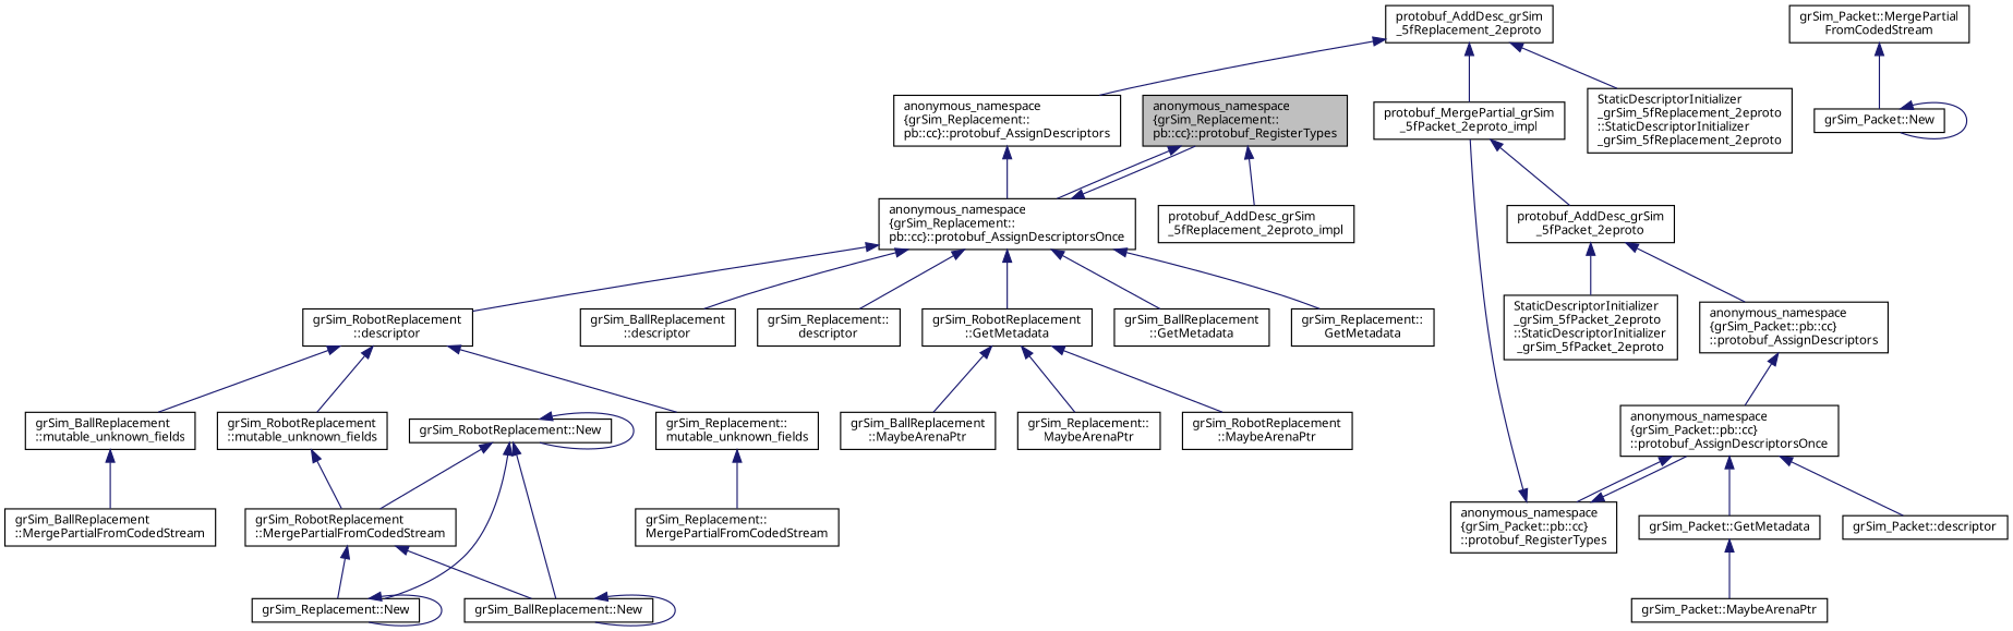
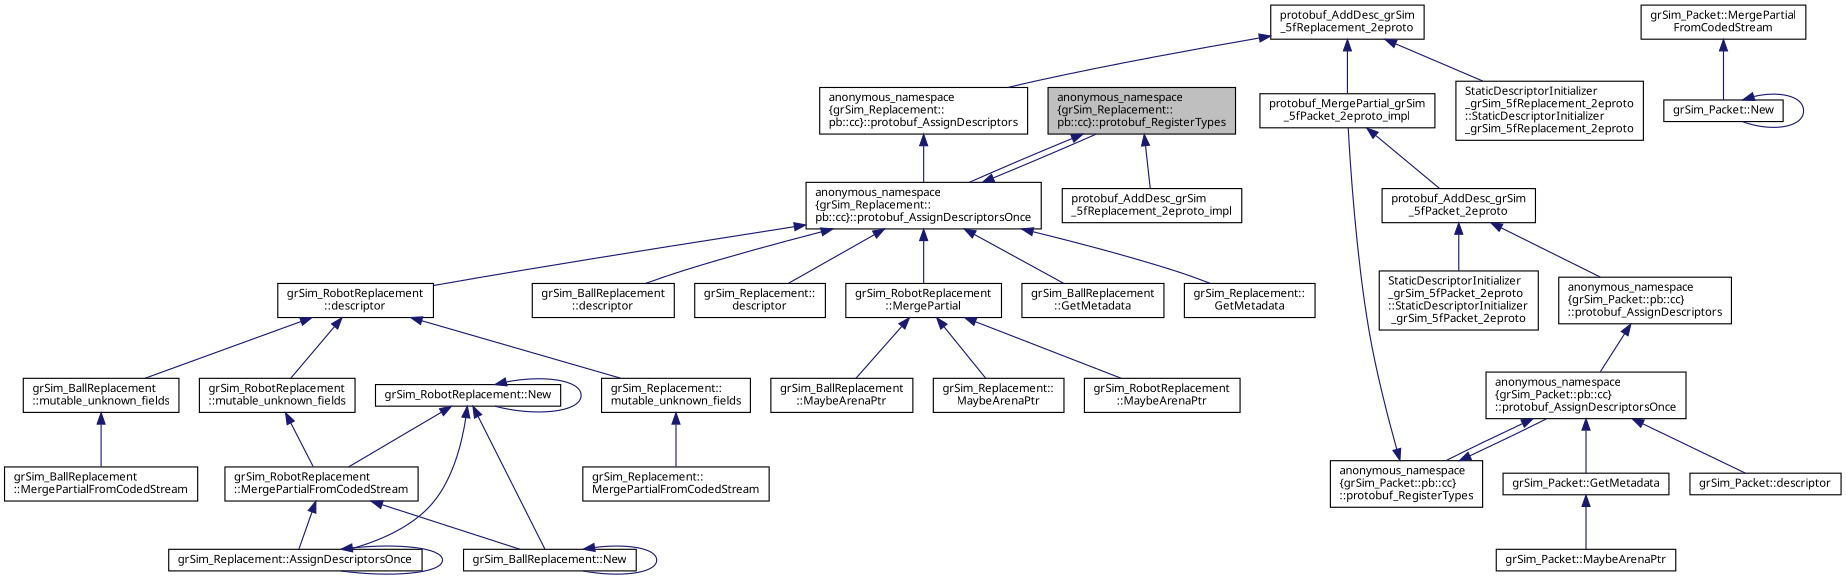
  digraph {
    fontname="Noto Sans"
    rankdir=TB
    node [color=black fillcolor=white fontname="Noto Sans" fontsize=10 shape=record style=filled]
    edge [color=midnightblue dir=back fontname="Noto Sans" fontsize=10 labelfontname=Helvetica labelfontsize=10 style=solid]
    n1 [fillcolor=grey75 fontcolor=black height=0.2 label="anonymous_namespace\l\{grSim_Replacement::\lpb::cc\}::protobuf_RegisterTypes" width=0.4]
    n2 [height=0.2 label="protobuf_AddDesc_grSim\l_5fReplacement_2eproto_impl" width=0.4]
    n3 [height=0.2 label="anonymous_namespace\l\{grSim_Replacement::\lpb::cc\}::protobuf_AssignDescriptorsOnce" width=0.4]
    n4 [height=0.2 label="grSim_RobotReplacement\l::descriptor" width=0.4]
    n5 [height=0.2 label="grSim_BallReplacement\l::descriptor" width=0.4]
    n6 [height=0.2 label="grSim_Replacement::\ldescriptor" width=0.4]
-   n7 [height=0.2 label="grSim_RobotReplacement\l::GetMetadata" width=0.4]
+   n7 [height=0.2 label="grSim_RobotReplacement\l::MergePartial" width=0.4]
    n8 [height=0.2 label="grSim_BallReplacement\l::GetMetadata" width=0.4]
    n9 [height=0.2 label="grSim_Replacement::\lGetMetadata" width=0.4]
    n10 [height=0.2 label="protobuf_AddDesc_grSim\l_5fReplacement_2eproto" width=0.4]
    n11 [height=0.2 label="protobuf_MergePartial_grSim\l_5fPacket_2eproto_impl" width=0.4]
    n12 [height=0.2 label="anonymous_namespace\l\{grSim_Replacement::\lpb::cc\}::protobuf_AssignDescriptors" width=0.4]
    n13 [height=0.2 label="StaticDescriptorInitializer\l_grSim_5fReplacement_2eproto\l::StaticDescriptorInitializer\l_grSim_5fReplacement_2eproto" width=0.4]
    n14 [height=0.2 label="protobuf_AddDesc_grSim\l_5fPacket_2eproto" width=0.4]
    n15 [height=0.2 label="anonymous_namespace\l\{grSim_Packet::pb::cc\}\l::protobuf_AssignDescriptors" width=0.4]
    n16 [height=0.2 label="StaticDescriptorInitializer\l_grSim_5fPacket_2eproto\l::StaticDescriptorInitializer\l_grSim_5fPacket_2eproto" width=0.4]
    n17 [height=0.2 label="anonymous_namespace\l\{grSim_Packet::pb::cc\}\l::protobuf_AssignDescriptorsOnce" width=0.4]
    n18 [height=0.2 label="grSim_Packet::descriptor" width=0.4]
    n19 [height=0.2 label="grSim_Packet::GetMetadata" width=0.4]
    n20 [height=0.2 label="anonymous_namespace\l\{grSim_Packet::pb::cc\}\l::protobuf_RegisterTypes" width=0.4]
    n21 [height=0.2 label="grSim_Packet::MaybeArenaPtr" width=0.4]
    n22 [height=0.2 label="grSim_Packet::MergePartial\lFromCodedStream" width=0.4]
    n23 [height=0.2 label="grSim_Packet::New" width=0.4]
    n24 [height=0.2 label="grSim_RobotReplacement\l::mutable_unknown_fields" width=0.4]
    n25 [height=0.2 label="grSim_BallReplacement\l::mutable_unknown_fields" width=0.4]
    n26 [height=0.2 label="grSim_Replacement::\lmutable_unknown_fields" width=0.4]
    n27 [height=0.2 label="grSim_RobotReplacement\l::MaybeArenaPtr" width=0.4]
    n28 [height=0.2 label="grSim_BallReplacement\l::MaybeArenaPtr" width=0.4]
    n29 [height=0.2 label="grSim_Replacement::\lMaybeArenaPtr" width=0.4]
    n30 [height=0.2 label="grSim_RobotReplacement\l::MergePartialFromCodedStream" width=0.4]
    n31 [height=0.2 label="grSim_BallReplacement\l::MergePartialFromCodedStream" width=0.4]
    n32 [height=0.2 label="grSim_Replacement::\lMergePartialFromCodedStream" width=0.4]
    n33 [height=0.2 label="grSim_BallReplacement::New" width=0.4]
-   n34 [height=0.2 label="grSim_Replacement::New" width=0.4]
+   n34 [height=0.2 label="grSim_Replacement::AssignDescriptorsOnce" width=0.4]
    n35 [height=0.2 label="grSim_RobotReplacement::New" width=0.4]
    n1 -> n2
    n1 -> n3
    n3 -> n1
    n3 -> n4
    n3 -> n5
    n3 -> n6
    n3 -> n7
    n3 -> n8
    n3 -> n9
    n4 -> n24
    n4 -> n25
    n4 -> n26
    n7 -> n27
    n7 -> n28
    n7 -> n29
    n10 -> n11
    n10 -> n12
    n10 -> n13
    n11 -> n14
    n12 -> n3
    n14 -> n15
    n14 -> n16
    n15 -> n17
    n17 -> n18
    n17 -> n19
    n17 -> n20
    n19 -> n21
    n20 -> n11
    n20 -> n17
    n22 -> n23
    n23 -> n23
    n24 -> n30
    n25 -> n31
    n26 -> n32
    n30 -> n33
    n30 -> n34
    n33 -> n33
    n34 -> n34
    n35 -> n30
    n35 -> n33
    n35 -> n34
    n35 -> n35
  }
